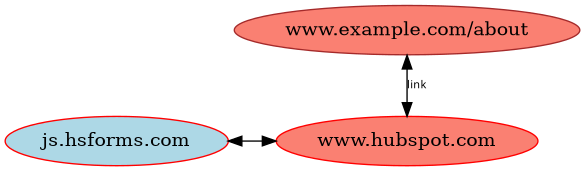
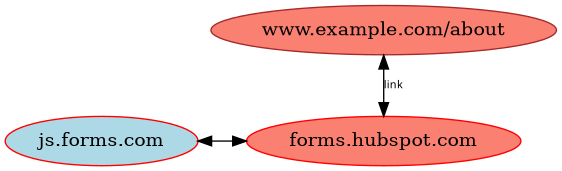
  digraph {
    splines=ortho
    node [color=red fillcolor=salmon style=filled]
    edge [dir=both fontname=Terminus fontsize=8]
-   n1 [fillcolor=lightblue label="js.hsforms.com"]
-   n2 [label="www.hubspot.com"]
+   n1 [fillcolor=lightblue label="js.forms.com"]
+   n2 [label="forms.hubspot.com"]
    n3 [color=brown label="www.example.com/about"]
    subgraph sub_1 {
      rank=same
      n1
      n2
    }
    n1 -> n2 [label=link]
    n3 -> n2 [label=link]
  }
